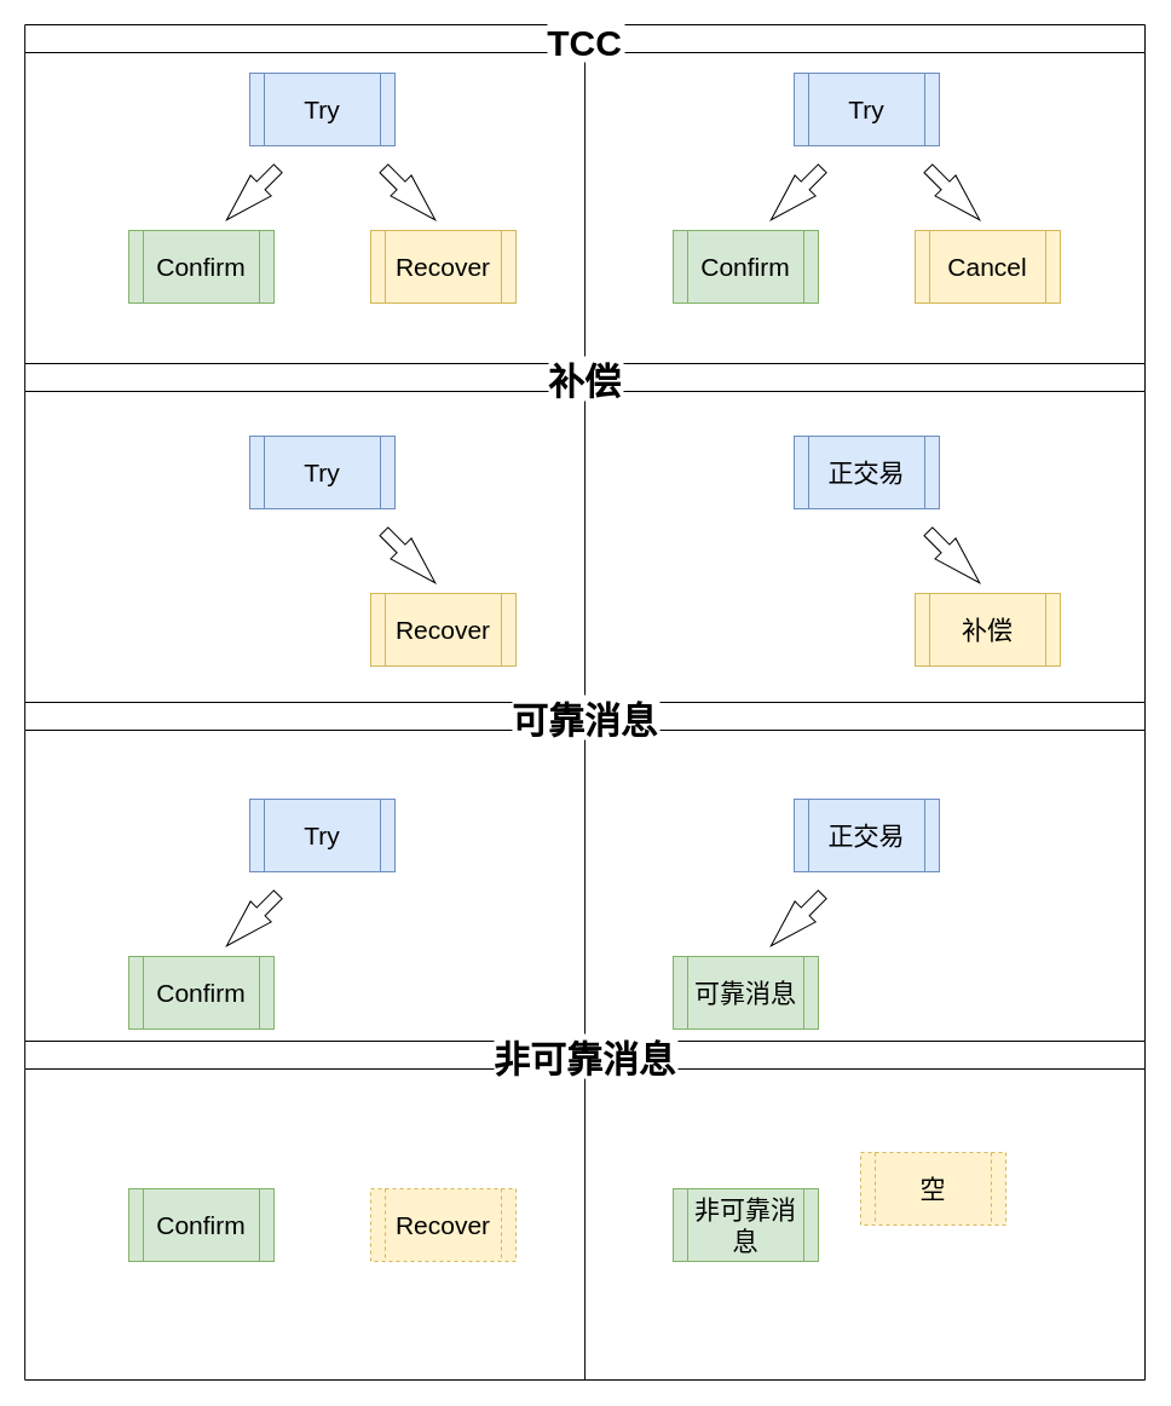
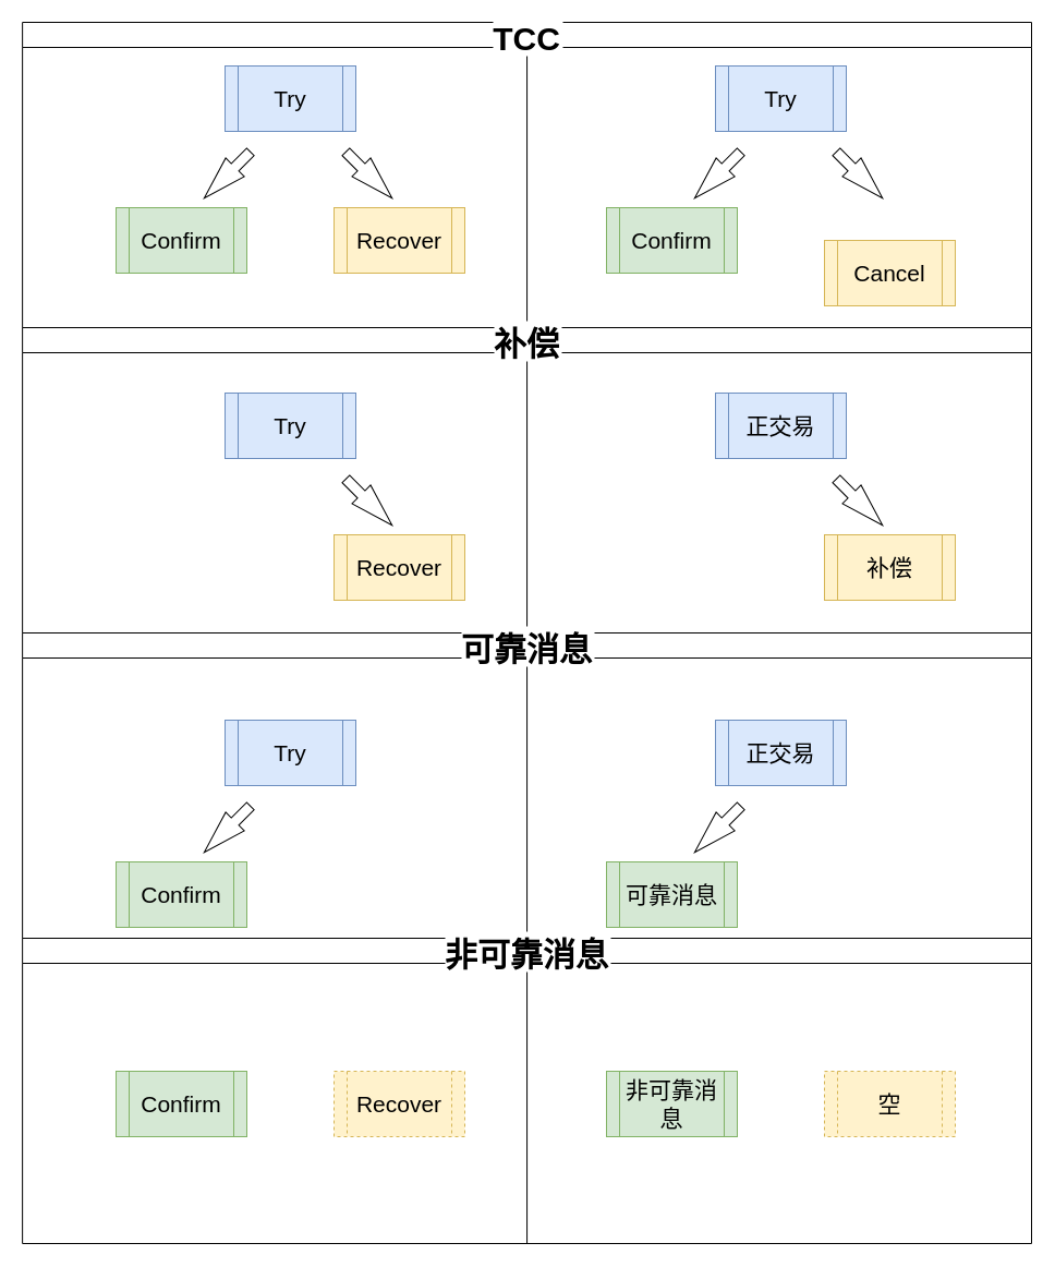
  <mxCell id="0" />
  <mxCell id="1" parent="0" />
  <mxCell id="2" value="" style="endArrow=none;html=1;rounded=0;fontSize=30;entryX=0.5;entryY=0;entryDx=0;entryDy=0;exitX=0.5;exitY=1;exitDx=0;exitDy=0;" parent="1" source="32" target="29" edge="1"><mxGeometry width="50" height="50" relative="1" as="geometry"><mxPoint x="506" y="90" as="sourcePoint" /><mxPoint x="466" y="230" as="targetPoint" /></mxGeometry></mxCell>
  <mxCell id="3" value="Try" style="shape=process;whiteSpace=wrap;html=1;backgroundOutline=1;fontSize=21;fillColor=#dae8fc;strokeColor=#6c8ebf;" parent="1" vertex="1"><mxGeometry x="206" y="60" width="120" height="60" as="geometry" /></mxCell>
  <mxCell id="4" value="Confirm" style="shape=process;whiteSpace=wrap;html=1;backgroundOutline=1;fontSize=21;fillColor=#d5e8d4;strokeColor=#82b366;" parent="1" vertex="1"><mxGeometry x="106" y="190" width="120" height="60" as="geometry" /></mxCell>
  <mxCell id="5" value="Recover" style="shape=process;whiteSpace=wrap;html=1;backgroundOutline=1;fontSize=21;fillColor=#fff2cc;strokeColor=#d6b656;" parent="1" vertex="1"><mxGeometry x="306" y="190" width="120" height="60" as="geometry" /></mxCell>
  <mxCell id="6" value="" style="html=1;shadow=0;dashed=0;align=center;verticalAlign=middle;shape=mxgraph.arrows2.arrow;dy=0.6;dx=40;direction=south;notch=0;fontSize=21;rotation=-45;" parent="1" vertex="1"><mxGeometry x="326" y="130" width="24.14" height="60" as="geometry" /></mxCell>
  <mxCell id="7" value="" style="html=1;shadow=0;dashed=0;align=center;verticalAlign=middle;shape=mxgraph.arrows2.arrow;dy=0.6;dx=40;direction=south;notch=0;fontSize=21;rotation=45;" parent="1" vertex="1"><mxGeometry x="196" y="130" width="24.14" height="60" as="geometry" /></mxCell>
  <mxCell id="8" value="Try" style="shape=process;whiteSpace=wrap;html=1;backgroundOutline=1;fontSize=21;fillColor=#dae8fc;strokeColor=#6c8ebf;" parent="1" vertex="1"><mxGeometry x="206" y="360" width="120" height="60" as="geometry" /></mxCell>
  <mxCell id="9" value="Recover" style="shape=process;whiteSpace=wrap;html=1;backgroundOutline=1;fontSize=21;fillColor=#fff2cc;strokeColor=#d6b656;" parent="1" vertex="1"><mxGeometry x="306" y="490" width="120" height="60" as="geometry" /></mxCell>
  <mxCell id="10" value="" style="html=1;shadow=0;dashed=0;align=center;verticalAlign=middle;shape=mxgraph.arrows2.arrow;dy=0.6;dx=40;direction=south;notch=0;fontSize=21;rotation=-45;" parent="1" vertex="1"><mxGeometry x="326" y="430" width="24.14" height="60" as="geometry" /></mxCell>
  <mxCell id="11" value="Try" style="shape=process;whiteSpace=wrap;html=1;backgroundOutline=1;fontSize=21;fillColor=#dae8fc;strokeColor=#6c8ebf;" parent="1" vertex="1"><mxGeometry x="206" y="660" width="120" height="60" as="geometry" /></mxCell>
  <mxCell id="12" value="Confirm" style="shape=process;whiteSpace=wrap;html=1;backgroundOutline=1;fontSize=21;fillColor=#d5e8d4;strokeColor=#82b366;" parent="1" vertex="1"><mxGeometry x="106" y="790" width="120" height="60" as="geometry" /></mxCell>
  <mxCell id="13" value="" style="html=1;shadow=0;dashed=0;align=center;verticalAlign=middle;shape=mxgraph.arrows2.arrow;dy=0.6;dx=40;direction=south;notch=0;fontSize=21;rotation=45;" parent="1" vertex="1"><mxGeometry x="196" y="730" width="24.14" height="60" as="geometry" /></mxCell>
  <mxCell id="14" value="Confirm" style="shape=process;whiteSpace=wrap;html=1;backgroundOutline=1;fontSize=21;fillColor=#d5e8d4;strokeColor=#82b366;" parent="1" vertex="1"><mxGeometry x="106" y="982" width="120" height="60" as="geometry" /></mxCell>
  <mxCell id="15" value="Recover" style="shape=process;whiteSpace=wrap;html=1;backgroundOutline=1;fontSize=21;fillColor=#fff2cc;strokeColor=#d6b656;dashed=1;" parent="1" vertex="1"><mxGeometry x="306" y="982" width="120" height="60" as="geometry" /></mxCell>
  <mxCell id="16" value="Try" style="shape=process;whiteSpace=wrap;html=1;backgroundOutline=1;fontSize=21;fillColor=#dae8fc;strokeColor=#6c8ebf;" parent="1" vertex="1"><mxGeometry x="656" y="60" width="120" height="60" as="geometry" /></mxCell>
  <mxCell id="17" value="Confirm" style="shape=process;whiteSpace=wrap;html=1;backgroundOutline=1;fontSize=21;fillColor=#d5e8d4;strokeColor=#82b366;" parent="1" vertex="1"><mxGeometry x="556" y="190" width="120" height="60" as="geometry" /></mxCell>
- <mxCell id="18" value="Cancel" style="shape=process;whiteSpace=wrap;html=1;backgroundOutline=1;fontSize=21;fillColor=#fff2cc;strokeColor=#d6b656;" parent="1" vertex="1"><mxGeometry x="756" y="190" width="120" height="60" as="geometry" /></mxCell>
+ <mxCell id="18" value="Cancel" style="shape=process;whiteSpace=wrap;html=1;backgroundOutline=1;fontSize=21;fillColor=#fff2cc;strokeColor=#d6b656;" parent="1" vertex="1"><mxGeometry x="756" y="220" width="120" height="60" as="geometry" /></mxCell>
  <mxCell id="19" value="" style="html=1;shadow=0;dashed=0;align=center;verticalAlign=middle;shape=mxgraph.arrows2.arrow;dy=0.6;dx=40;direction=south;notch=0;fontSize=21;rotation=-45;" parent="1" vertex="1"><mxGeometry x="776" y="130" width="24.14" height="60" as="geometry" /></mxCell>
  <mxCell id="20" value="" style="html=1;shadow=0;dashed=0;align=center;verticalAlign=middle;shape=mxgraph.arrows2.arrow;dy=0.6;dx=40;direction=south;notch=0;fontSize=21;rotation=45;" parent="1" vertex="1"><mxGeometry x="646" y="130" width="24.14" height="60" as="geometry" /></mxCell>
  <mxCell id="21" value="正交易" style="shape=process;whiteSpace=wrap;html=1;backgroundOutline=1;fontSize=21;fillColor=#dae8fc;strokeColor=#6c8ebf;" parent="1" vertex="1"><mxGeometry x="656" y="360" width="120" height="60" as="geometry" /></mxCell>
  <mxCell id="22" value="补偿" style="shape=process;whiteSpace=wrap;html=1;backgroundOutline=1;fontSize=21;fillColor=#fff2cc;strokeColor=#d6b656;" parent="1" vertex="1"><mxGeometry x="756" y="490" width="120" height="60" as="geometry" /></mxCell>
  <mxCell id="23" value="" style="html=1;shadow=0;dashed=0;align=center;verticalAlign=middle;shape=mxgraph.arrows2.arrow;dy=0.6;dx=40;direction=south;notch=0;fontSize=21;rotation=-45;" parent="1" vertex="1"><mxGeometry x="776" y="430" width="24.14" height="60" as="geometry" /></mxCell>
  <mxCell id="24" value="正交易" style="shape=process;whiteSpace=wrap;html=1;backgroundOutline=1;fontSize=21;fillColor=#dae8fc;strokeColor=#6c8ebf;" parent="1" vertex="1"><mxGeometry x="656" y="660" width="120" height="60" as="geometry" /></mxCell>
  <mxCell id="25" value="可靠消息" style="shape=process;whiteSpace=wrap;html=1;backgroundOutline=1;fontSize=21;fillColor=#d5e8d4;strokeColor=#82b366;" parent="1" vertex="1"><mxGeometry x="556" y="790" width="120" height="60" as="geometry" /></mxCell>
  <mxCell id="26" value="" style="html=1;shadow=0;dashed=0;align=center;verticalAlign=middle;shape=mxgraph.arrows2.arrow;dy=0.6;dx=40;direction=south;notch=0;fontSize=21;rotation=45;" parent="1" vertex="1"><mxGeometry x="646" y="730" width="24.14" height="60" as="geometry" /></mxCell>
  <mxCell id="27" value="非可靠消息" style="shape=process;whiteSpace=wrap;html=1;backgroundOutline=1;fontSize=21;fillColor=#d5e8d4;strokeColor=#82b366;" parent="1" vertex="1"><mxGeometry x="556" y="982" width="120" height="60" as="geometry" /></mxCell>
- <mxCell id="28" value="空" style="shape=process;whiteSpace=wrap;html=1;backgroundOutline=1;fontSize=21;fillColor=#fff2cc;strokeColor=#d6b656;dashed=1;" parent="1" vertex="1"><mxGeometry x="711" y="952" width="120" height="60" as="geometry" /></mxCell>
+ <mxCell id="28" value="空" style="shape=process;whiteSpace=wrap;html=1;backgroundOutline=1;fontSize=21;fillColor=#fff2cc;strokeColor=#d6b656;dashed=1;" parent="1" vertex="1"><mxGeometry x="756" y="982" width="120" height="60" as="geometry" /></mxCell>
  <mxCell id="29" value="TCC" style="swimlane;horizontal=1;fontSize=30;align=center;labelBackgroundColor=#FFFFFF;" parent="1" vertex="1"><mxGeometry x="20.14" y="20" width="925.86" height="280" as="geometry" /></mxCell>
  <mxCell id="30" value="补偿" style="swimlane;horizontal=1;fontSize=30;align=center;labelBackgroundColor=#FFFFFF;startSize=23;" parent="1" vertex="1"><mxGeometry x="20.14" y="300" width="925.86" height="280" as="geometry" /></mxCell>
  <mxCell id="31" value="可靠消息" style="swimlane;horizontal=1;fontSize=30;align=center;labelBackgroundColor=#FFFFFF;startSize=23;" parent="1" vertex="1"><mxGeometry x="20.14" y="580" width="925.86" height="280" as="geometry" /></mxCell>
  <mxCell id="32" value="非可靠消息" style="swimlane;horizontal=1;fontSize=30;align=center;labelBackgroundColor=#FFFFFF;startSize=23;" parent="1" vertex="1"><mxGeometry x="20.14" y="860" width="925.86" height="280" as="geometry" /></mxCell>
